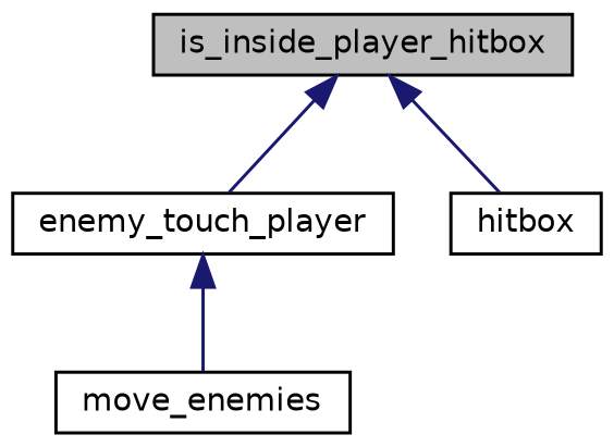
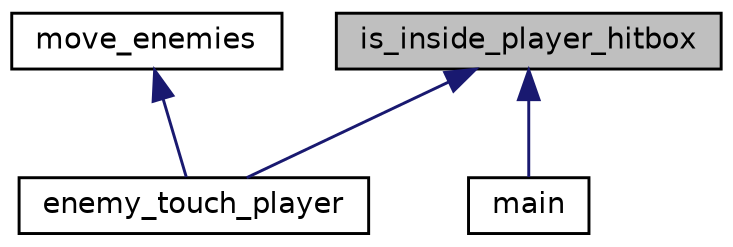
  digraph {
    rankdir=TB
    node [color=black fillcolor=white fontname=Helvetica fontsize=10 shape=record style=filled]
    edge [color=midnightblue dir=back fontname=Helvetica fontsize=10 labelfontname=Helvetica labelfontsize=10 style=solid]
    n1 [fillcolor=grey75 fontcolor=black height=0.2 label=is_inside_player_hitbox width=0.4]
    n2 [height=0.2 label=enemy_touch_player width=0.4]
-   n3 [height=0.2 label=hitbox width=0.4]
+   n3 [height=0.2 label=main width=0.4]
    n4 [height=0.2 label=move_enemies width=0.4]
    n1 -> n2
    n1 -> n3
-   n2 -> n4
+   n4 -> n2
  }
